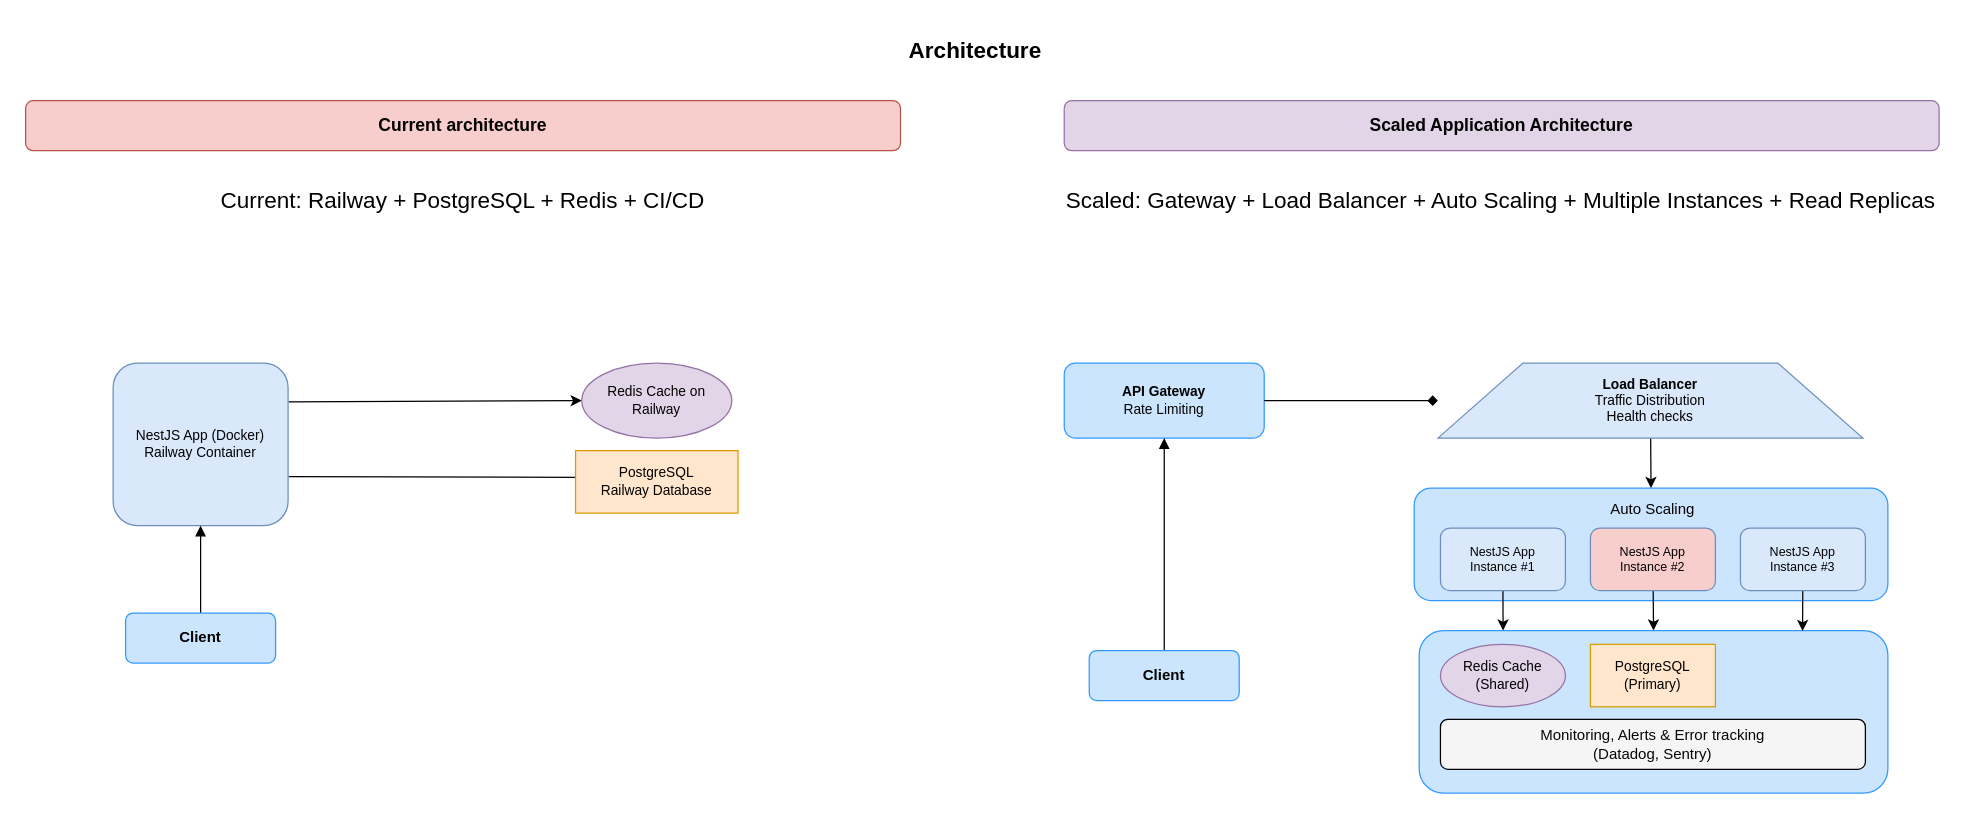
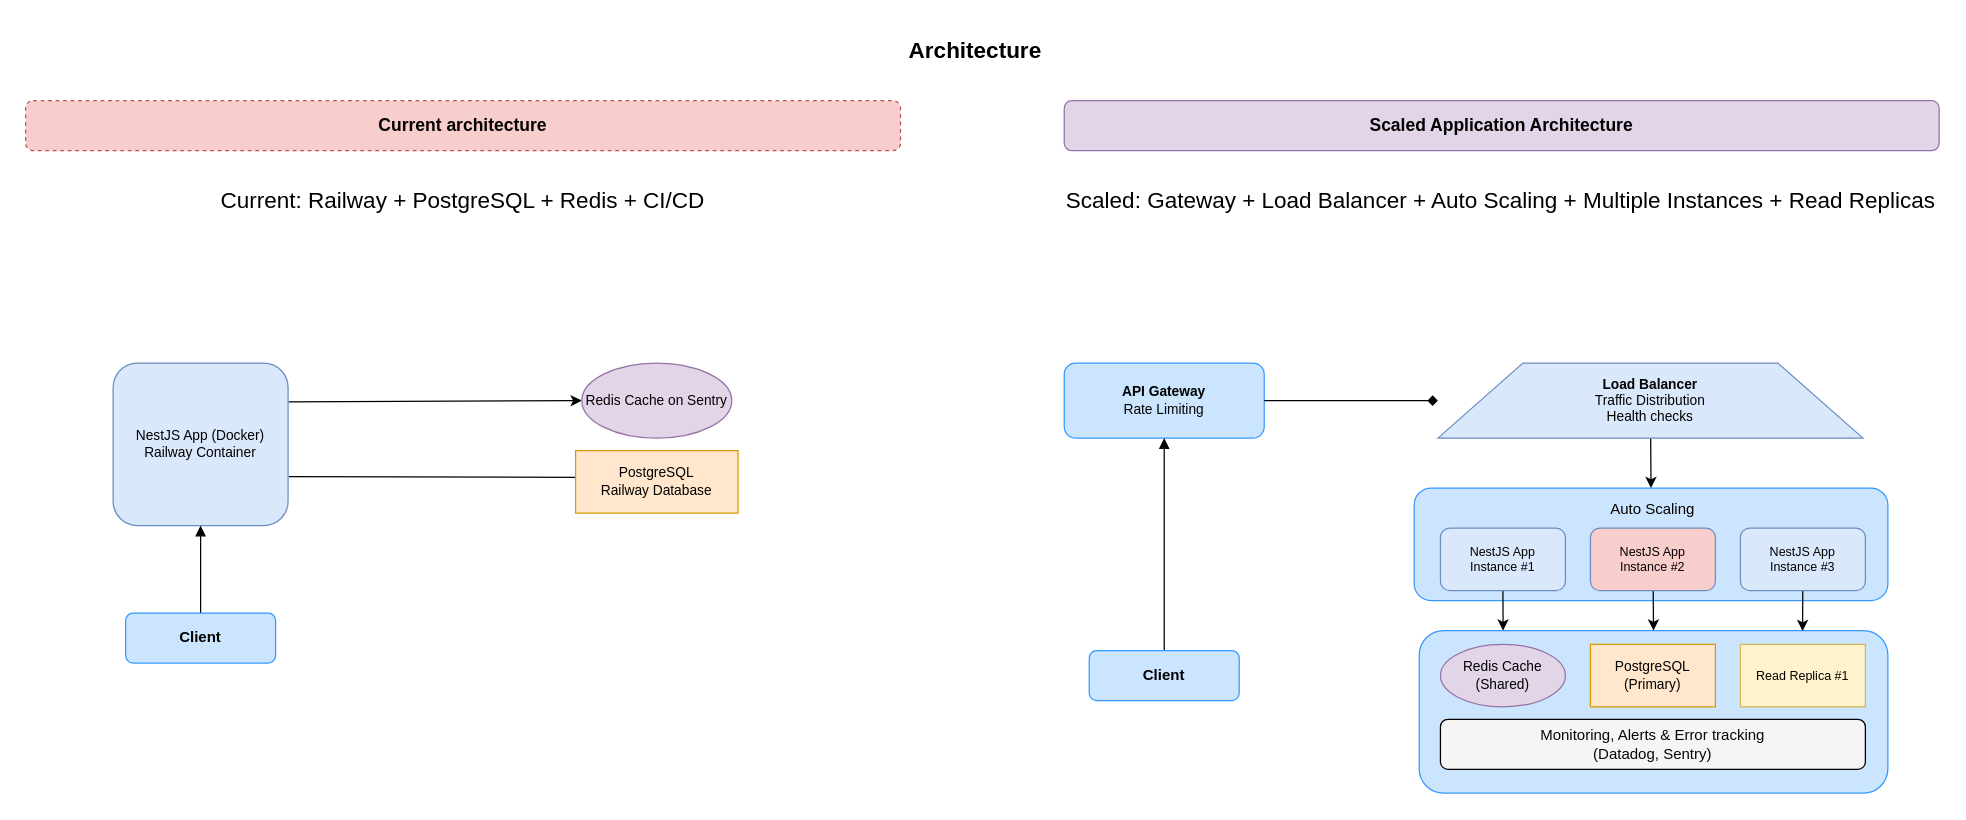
  <mxCell id="0" />
  <mxCell id="1" parent="0" />
  <mxCell id="2" value="" style="rounded=1;whiteSpace=wrap;html=1;fillColor=#cce5ff;strokeColor=#3399ff;fontSize=11;fontStyle=1;align=center;fontColor=#030202;" vertex="1" parent="1"><mxGeometry x="1131" y="390" width="379" height="90" as="geometry" /></mxCell>
  <mxCell id="3" value="" style="rounded=1;whiteSpace=wrap;html=1;fillColor=#cce5ff;strokeColor=#3399ff;fontSize=11;fontStyle=1;align=center;fontColor=#030202;" parent="1" vertex="1"><mxGeometry x="1135" y="504" width="375" height="130" as="geometry" /></mxCell>
  <mxCell id="4" value="Architecture" style="text;html=1;strokeColor=none;fillColor=none;align=center;verticalAlign=middle;whiteSpace=wrap;rounded=0;fontSize=18;fontStyle=1;" parent="1" vertex="1"><mxGeometry x="530" y="20" width="500" height="40" as="geometry" /></mxCell>
- <mxCell id="5" value="Current architecture" style="rounded=1;whiteSpace=wrap;html=1;fillColor=#f8cecc;strokeColor=#b85450;fontSize=14;fontStyle=1;align=center;fontColor=#030202;" parent="1" vertex="1"><mxGeometry x="20" y="80" width="700" height="40" as="geometry" /></mxCell>
+ <mxCell id="5" value="Current architecture" style="rounded=1;whiteSpace=wrap;html=1;fillColor=#f8cecc;strokeColor=#b85450;fontSize=14;fontStyle=1;align=center;fontColor=#030202;dashed=1;" parent="1" vertex="1"><mxGeometry x="20" y="80" width="700" height="40" as="geometry" /></mxCell>
  <mxCell id="6" style="edgeStyle=none;html=1;exitX=1.002;exitY=0.238;exitDx=0;exitDy=0;entryX=0;entryY=0.5;entryDx=0;entryDy=0;fontColor=#FFFFFF;exitPerimeter=0;" parent="1" source="8" edge="1"><mxGeometry relative="1" as="geometry"><mxPoint x="230" y="322.5" as="sourcePoint" /><mxPoint x="465" y="320" as="targetPoint" /></mxGeometry></mxCell>
  <mxCell id="7" style="edgeStyle=none;html=1;entryX=0.005;entryY=0.428;entryDx=0;entryDy=0;entryPerimeter=0;fontColor=#FFFFFF;exitX=1.003;exitY=0.699;exitDx=0;exitDy=0;exitPerimeter=0;endArrow=none;" parent="1" source="8" target="9" edge="1"><mxGeometry relative="1" as="geometry" /></mxCell>
  <mxCell id="8" value="NestJS App (Docker)&lt;br&gt;Railway Container" style="rounded=1;whiteSpace=wrap;html=1;fillColor=#dae8fc;strokeColor=#6c8ebf;fontSize=11;fontColor=#030202;" parent="1" vertex="1"><mxGeometry x="90" y="290" width="140" height="130" as="geometry" /></mxCell>
  <mxCell id="9" value="PostgreSQL&lt;br&gt;Railway Database" style="shape=database;whiteSpace=wrap;html=1;fillColor=#ffe6cc;strokeColor=#d79b00;fontSize=11;fontColor=#030202;" parent="1" vertex="1"><mxGeometry x="460" y="360" width="130" height="50" as="geometry" /></mxCell>
- <mxCell id="10" value="Redis Cache on Railway" style="shape=ellipse;whiteSpace=wrap;html=1;fillColor=#e1d5e7;strokeColor=#9673a6;fontSize=11;fontColor=#030202;" parent="1" vertex="1"><mxGeometry x="465" y="290" width="120" height="60" as="geometry" /></mxCell>
+ <mxCell id="10" value="Redis Cache on Sentry" style="shape=ellipse;whiteSpace=wrap;html=1;fillColor=#e1d5e7;strokeColor=#9673a6;fontSize=11;fontColor=#030202;" parent="1" vertex="1"><mxGeometry x="465" y="290" width="120" height="60" as="geometry" /></mxCell>
  <mxCell id="11" value="Scaled Application Architecture" style="rounded=1;whiteSpace=wrap;html=1;fillColor=#e1d5e7;strokeColor=#9673a6;fontSize=14;fontStyle=1;align=center;fontColor=#030202;" parent="1" vertex="1"><mxGeometry x="851" y="80" width="700" height="40" as="geometry" /></mxCell>
  <mxCell id="12" value="API Gateway&lt;br&gt;&lt;span style=&quot;font-weight: normal;&quot;&gt;Rate Limiting&lt;/span&gt;" style="rounded=1;whiteSpace=wrap;html=1;fillColor=#cce5ff;strokeColor=#3399ff;fontSize=11;fontStyle=1;align=center;fontColor=#030202;" parent="1" vertex="1"><mxGeometry x="851" y="290" width="160" height="60" as="geometry" /></mxCell>
  <mxCell id="13" style="edgeStyle=none;html=1;entryX=0.5;entryY=0;entryDx=0;entryDy=0;" edge="1" parent="1" source="14" target="2"><mxGeometry relative="1" as="geometry" /></mxCell>
  <mxCell id="14" value="&lt;b&gt;Load Balancer&lt;br&gt;&lt;/b&gt;Traffic Distribution&lt;br&gt;Health checks" style="shape=trapezoid;whiteSpace=wrap;html=1;fillColor=#dae8fc;strokeColor=#6c8ebf;fontSize=11;align=center;fontColor=#030202;" parent="1" vertex="1"><mxGeometry x="1150" y="290" width="340" height="60" as="geometry" /></mxCell>
  <mxCell id="15" style="edgeStyle=none;html=1;exitX=0.5;exitY=1;exitDx=0;exitDy=0;entryX=0.179;entryY=0;entryDx=0;entryDy=0;entryPerimeter=0;fontColor=#FFFFFF;" parent="1" source="16" target="3" edge="1"><mxGeometry relative="1" as="geometry"><mxPoint x="1202.3" y="490.44" as="targetPoint" /></mxGeometry></mxCell>
  <mxCell id="16" value="NestJS App&#10;Instance #1" style="rounded=1;whiteSpace=wrap;html=1;fillColor=#dae8fc;strokeColor=#6c8ebf;fontSize=10;fontColor=#030202;" parent="1" vertex="1"><mxGeometry x="1152" y="422" width="100" height="50" as="geometry" /></mxCell>
  <mxCell id="17" style="edgeStyle=none;html=1;entryX=0.5;entryY=0;entryDx=0;entryDy=0;fontColor=#FFFFFF;" parent="1" source="18" target="3" edge="1"><mxGeometry relative="1" as="geometry"><mxPoint x="1322.55" y="492" as="targetPoint" /></mxGeometry></mxCell>
  <mxCell id="18" value="NestJS App&#10;Instance #2" style="rounded=1;whiteSpace=wrap;html=1;fillColor=#f8cecc;strokeColor=#6c8ebf;fontSize=10;fontColor=#030202;" parent="1" vertex="1"><mxGeometry x="1272" y="422" width="100" height="50" as="geometry" /></mxCell>
  <mxCell id="19" style="edgeStyle=none;html=1;entryX=0.818;entryY=0.003;entryDx=0;entryDy=0;entryPerimeter=0;fontColor=#FFFFFF;" parent="1" source="20" target="3" edge="1"><mxGeometry relative="1" as="geometry"><mxPoint x="1442.43" y="492" as="targetPoint" /></mxGeometry></mxCell>
  <mxCell id="20" value="NestJS App&#10;Instance #3" style="rounded=1;whiteSpace=wrap;html=1;fillColor=#dae8fc;strokeColor=#6c8ebf;fontSize=10;fontColor=#030202;" parent="1" vertex="1"><mxGeometry x="1392" y="422" width="100" height="50" as="geometry" /></mxCell>
  <mxCell id="21" value="Redis Cache&#10;(Shared)" style="shape=ellipse;whiteSpace=wrap;html=1;fillColor=#e1d5e7;strokeColor=#9673a6;fontSize=11;fontColor=#030202;" parent="1" vertex="1"><mxGeometry x="1152" y="515" width="100" height="50" as="geometry" /></mxCell>
  <mxCell id="22" value="PostgreSQL&#10;(Primary)" style="shape=database;whiteSpace=wrap;html=1;fillColor=#ffe6cc;strokeColor=#d79b00;fontSize=11;fontColor=#030202;" parent="1" vertex="1"><mxGeometry x="1272" y="515" width="100" height="50" as="geometry" /></mxCell>
+ <mxCell id="23" value="Read Replica #1" style="shape=database;whiteSpace=wrap;html=1;fillColor=#fff2cc;strokeColor=#d6b656;fontSize=10;fontColor=#030202;" parent="1" vertex="1"><mxGeometry x="1392" y="515" width="100" height="50" as="geometry" /></mxCell>
  <mxCell id="24" value="" style="endArrow=diamond;html=1;rounded=0;entryX=0;entryY=0.5;entryDx=0;entryDy=0;exitX=1;exitY=0.5;exitDx=0;exitDy=0;fontColor=#030202;" parent="1" source="12" target="14" edge="1"><mxGeometry width="50" height="50" relative="1" as="geometry"><mxPoint x="860" y="490" as="sourcePoint" /><mxPoint x="1050" y="430" as="targetPoint" /></mxGeometry></mxCell>
  <mxCell id="25" value="" style="endArrow=block;html=1;rounded=0;exitX=0.5;exitY=0;exitDx=0;exitDy=0;fontSize=10;fontColor=#FFFFFF;entryX=0.5;entryY=1;entryDx=0;entryDy=0;" parent="1" source="28" target="12" edge="1"><mxGeometry width="50" height="50" relative="1" as="geometry"><mxPoint x="60" y="570" as="sourcePoint" /><mxPoint x="931" y="370" as="targetPoint" /></mxGeometry></mxCell>
  <mxCell id="26" value="Current: Railway + PostgreSQL + Redis + CI/CD" style="text;html=1;strokeColor=none;fillColor=none;align=center;verticalAlign=middle;whiteSpace=wrap;rounded=0;fontSize=18;" parent="1" vertex="1"><mxGeometry x="30" y="150" width="680" height="20" as="geometry" /></mxCell>
  <mxCell id="27" value="Scaled: Gateway + Load Balancer + Auto Scaling + Multiple Instances + Read Replicas" style="text;html=1;strokeColor=none;fillColor=none;align=center;verticalAlign=middle;whiteSpace=wrap;rounded=0;fontSize=18;" parent="1" vertex="1"><mxGeometry x="851" y="150" width="699" height="20" as="geometry" /></mxCell>
  <mxCell id="28" value="Client" style="rounded=1;whiteSpace=wrap;html=1;fillColor=#cce5ff;strokeColor=#3399ff;fontSize=12;fontStyle=1;align=center;fontColor=#030202;" parent="1" vertex="1"><mxGeometry x="871" y="520" width="120" height="40" as="geometry" /></mxCell>
  <mxCell id="29" value="Monitoring, Alerts &amp;amp; Error tracking &lt;br&gt;(Datadog,&amp;nbsp;Sentry)" style="rounded=1;whiteSpace=wrap;html=1;fillColor=#f5f5f5;strokeColor=#000000;fontSize=12;fontColor=#080707;" parent="1" vertex="1"><mxGeometry x="1152" y="575" width="340" height="40" as="geometry" /></mxCell>
  <mxCell id="30" value="" style="endArrow=block;html=1;rounded=0;entryX=0.5;entryY=1;entryDx=0;entryDy=0;exitX=0.5;exitY=0;exitDx=0;exitDy=0;fontSize=10;fontColor=#FFFFFF;" parent="1" source="31" target="8" edge="1"><mxGeometry width="50" height="50" relative="1" as="geometry"><mxPoint x="-710" y="610" as="sourcePoint" /><mxPoint x="161" y="350" as="targetPoint" /></mxGeometry></mxCell>
  <mxCell id="31" value="Client" style="rounded=1;whiteSpace=wrap;html=1;fillColor=#cce5ff;strokeColor=#3399ff;fontSize=12;fontStyle=1;align=center;fontColor=#030202;" parent="1" vertex="1"><mxGeometry x="100" y="490" width="120" height="40" as="geometry" /></mxCell>
  <mxCell id="32" value="Auto Scaling" style="text;html=1;strokeColor=none;fillColor=none;align=center;verticalAlign=middle;whiteSpace=wrap;rounded=0;fontColor=#050000;" vertex="1" parent="1"><mxGeometry x="1282" y="392" width="80" height="30" as="geometry" /></mxCell>
